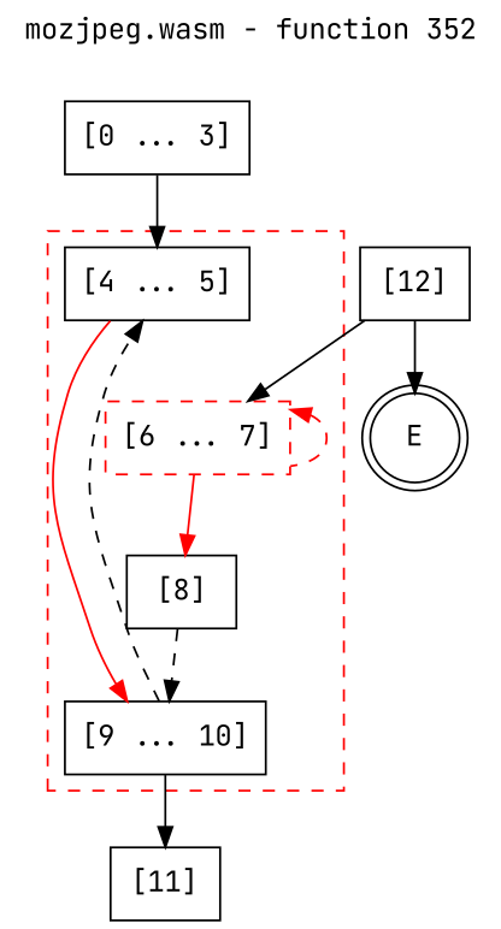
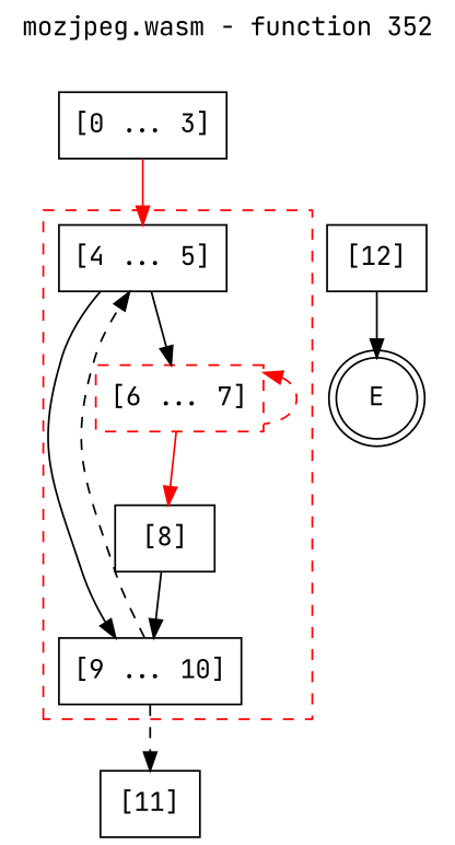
  digraph {
    fontname="JetBrains Mono"
    label="mozjpeg.wasm - function 352"
    labelfontcolor=black
    labelfontname=Helvetica
    labelfontsize=16
    labelloc=t
    node [color=black fontname="JetBrains Mono" shape=box style=solid]
    edge [fontname="JetBrains Mono"]
    n1 [label="[4 ... 5]"]
    n2 [color=red label="[6 ... 7]" style=dashed]
    n3 [label="[8]"]
    n4 [label="[9 ... 10]"]
    n5 [label="[11]"]
    E [shape=doublecircle color="" style=""]
    n7 [label="[0 ... 3]"]
    n8 [label="[12]"]
    subgraph cluster_1 {
      color=red
      label=""
      style=dashed
      n1
      n2
      n3
      n4
    }
-   n8 -> n2
-   n1 -> n4 [color=red]
+   n1 -> n2
+   n1 -> n4
    n2 -> n2 [color=red dir=back style=dashed]
    n2 -> n3 [color=red]
-   n3 -> n4 [style=dashed]
+   n3 -> n4
    n4 -> n1 [color=black style=dashed]
-   n4 -> n5
-   n7 -> n1
+   n4 -> n5 [style=dashed]
+   n7 -> n1 [color=red]
    n8 -> E
  }
